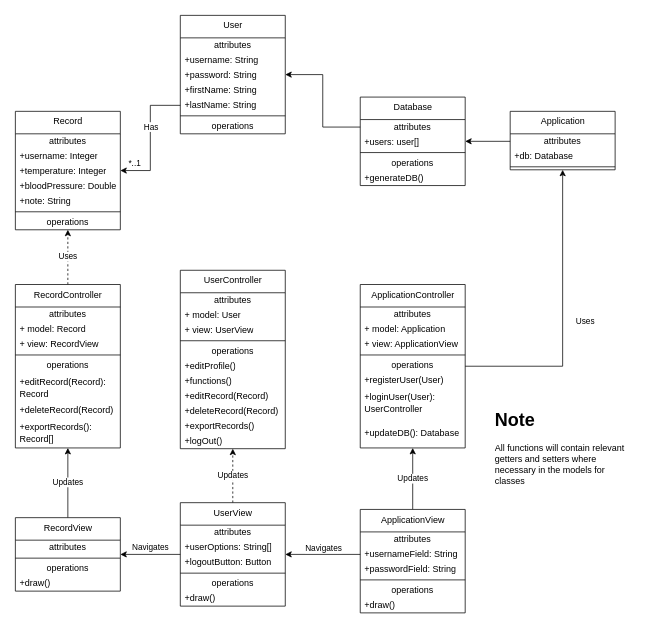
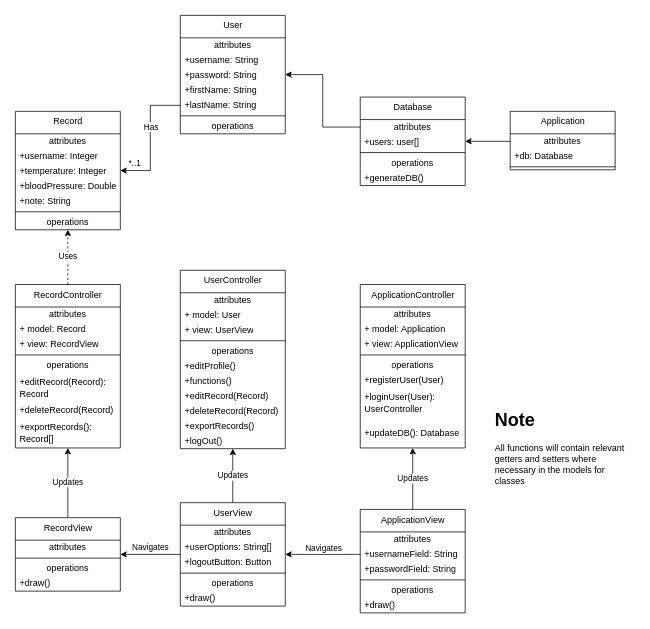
  <mxCell id="0" />
  <mxCell id="1" parent="0" />
  <mxCell id="2" value="User" style="swimlane;fontStyle=0;align=center;verticalAlign=top;childLayout=stackLayout;horizontal=1;startSize=30;horizontalStack=0;resizeParent=1;resizeParentMax=0;resizeLast=0;collapsible=0;marginBottom=0;html=1;" parent="1" vertex="1"><mxGeometry x="240" y="20" width="140" height="158" as="geometry" /></mxCell>
  <mxCell id="3" value="attributes" style="text;html=1;strokeColor=none;fillColor=none;align=center;verticalAlign=middle;spacingLeft=4;spacingRight=4;overflow=hidden;rotatable=0;points=[[0,0.5],[1,0.5]];portConstraint=eastwest;" parent="2" vertex="1"><mxGeometry y="30" width="140" height="20" as="geometry" /></mxCell>
  <mxCell id="4" value="+username: String" style="text;html=1;strokeColor=none;fillColor=none;align=left;verticalAlign=middle;spacingLeft=4;spacingRight=4;overflow=hidden;rotatable=0;points=[[0,0.5],[1,0.5]];portConstraint=eastwest;" parent="2" vertex="1"><mxGeometry y="50" width="140" height="20" as="geometry" /></mxCell>
  <mxCell id="5" value="+password: String" style="text;html=1;strokeColor=none;fillColor=none;align=left;verticalAlign=middle;spacingLeft=4;spacingRight=4;overflow=hidden;rotatable=0;points=[[0,0.5],[1,0.5]];portConstraint=eastwest;" parent="2" vertex="1"><mxGeometry y="70" width="140" height="20" as="geometry" /></mxCell>
  <mxCell id="6" value="+firstName: String" style="text;html=1;strokeColor=none;fillColor=none;align=left;verticalAlign=middle;spacingLeft=4;spacingRight=4;overflow=hidden;rotatable=0;points=[[0,0.5],[1,0.5]];portConstraint=eastwest;" parent="2" vertex="1"><mxGeometry y="90" width="140" height="20" as="geometry" /></mxCell>
  <mxCell id="7" value="+lastName: String" style="text;html=1;strokeColor=none;fillColor=none;align=left;verticalAlign=middle;spacingLeft=4;spacingRight=4;overflow=hidden;rotatable=0;points=[[0,0.5],[1,0.5]];portConstraint=eastwest;" parent="2" vertex="1"><mxGeometry y="110" width="140" height="20" as="geometry" /></mxCell>
  <mxCell id="8" value="" style="line;strokeWidth=1;fillColor=none;align=left;verticalAlign=middle;spacingTop=-1;spacingLeft=3;spacingRight=3;rotatable=0;labelPosition=right;points=[];portConstraint=eastwest;" parent="2" vertex="1"><mxGeometry y="130" width="140" height="8" as="geometry" /></mxCell>
  <mxCell id="9" value="operations" style="text;html=1;strokeColor=none;fillColor=none;align=center;verticalAlign=middle;spacingLeft=4;spacingRight=4;overflow=hidden;rotatable=0;points=[[0,0.5],[1,0.5]];portConstraint=eastwest;" parent="2" vertex="1"><mxGeometry y="138" width="140" height="20" as="geometry" /></mxCell>
  <mxCell id="10" value="Record" style="swimlane;fontStyle=0;align=center;verticalAlign=top;childLayout=stackLayout;horizontal=1;startSize=30;horizontalStack=0;resizeParent=1;resizeParentMax=0;resizeLast=0;collapsible=0;marginBottom=0;html=1;" parent="1" vertex="1"><mxGeometry x="20" y="148" width="140" height="158" as="geometry" /></mxCell>
  <mxCell id="11" value="attributes" style="text;html=1;strokeColor=none;fillColor=none;align=center;verticalAlign=middle;spacingLeft=4;spacingRight=4;overflow=hidden;rotatable=0;points=[[0,0.5],[1,0.5]];portConstraint=eastwest;" parent="10" vertex="1"><mxGeometry y="30" width="140" height="20" as="geometry" /></mxCell>
  <mxCell id="12" value="+username: Integer" style="text;html=1;strokeColor=none;fillColor=none;align=left;verticalAlign=middle;spacingLeft=4;spacingRight=4;overflow=hidden;rotatable=0;points=[[0,0.5],[1,0.5]];portConstraint=eastwest;" parent="10" vertex="1"><mxGeometry y="50" width="140" height="20" as="geometry" /></mxCell>
  <mxCell id="13" value="+temperature: Integer" style="text;html=1;strokeColor=none;fillColor=none;align=left;verticalAlign=middle;spacingLeft=4;spacingRight=4;overflow=hidden;rotatable=0;points=[[0,0.5],[1,0.5]];portConstraint=eastwest;" parent="10" vertex="1"><mxGeometry y="70" width="140" height="20" as="geometry" /></mxCell>
  <mxCell id="14" value="+bloodPressure: Double" style="text;html=1;strokeColor=none;fillColor=none;align=left;verticalAlign=middle;spacingLeft=4;spacingRight=4;overflow=hidden;rotatable=0;points=[[0,0.5],[1,0.5]];portConstraint=eastwest;" parent="10" vertex="1"><mxGeometry y="90" width="140" height="20" as="geometry" /></mxCell>
  <mxCell id="15" value="+note: String" style="text;html=1;strokeColor=none;fillColor=none;align=left;verticalAlign=middle;spacingLeft=4;spacingRight=4;overflow=hidden;rotatable=0;points=[[0,0.5],[1,0.5]];portConstraint=eastwest;" parent="10" vertex="1"><mxGeometry y="110" width="140" height="20" as="geometry" /></mxCell>
  <mxCell id="16" value="" style="line;strokeWidth=1;fillColor=none;align=left;verticalAlign=middle;spacingTop=-1;spacingLeft=3;spacingRight=3;rotatable=0;labelPosition=right;points=[];portConstraint=eastwest;" parent="10" vertex="1"><mxGeometry y="130" width="140" height="8" as="geometry" /></mxCell>
  <mxCell id="17" value="operations" style="text;html=1;strokeColor=none;fillColor=none;align=center;verticalAlign=middle;spacingLeft=4;spacingRight=4;overflow=hidden;rotatable=0;points=[[0,0.5],[1,0.5]];portConstraint=eastwest;" parent="10" vertex="1"><mxGeometry y="138" width="140" height="20" as="geometry" /></mxCell>
  <mxCell id="18" style="edgeStyle=orthogonalEdgeStyle;rounded=0;orthogonalLoop=1;jettySize=auto;html=1;" parent="1" source="7" target="10" edge="1"><mxGeometry relative="1" as="geometry" /></mxCell>
  <mxCell id="19" value="Has" style="edgeLabel;html=1;align=center;verticalAlign=middle;resizable=0;points=[];" parent="18" vertex="1" connectable="0"><mxGeometry x="-0.071" relative="1" as="geometry"><mxPoint y="-10" as="offset" /></mxGeometry></mxCell>
  <mxCell id="20" value="*..1" style="edgeLabel;html=1;align=center;verticalAlign=middle;resizable=0;points=[];" parent="18" vertex="1" connectable="0"><mxGeometry x="0.781" y="-1" relative="1" as="geometry"><mxPoint y="-9" as="offset" /></mxGeometry></mxCell>
  <mxCell id="21" value="Application" style="swimlane;fontStyle=0;align=center;verticalAlign=top;childLayout=stackLayout;horizontal=1;startSize=30;horizontalStack=0;resizeParent=1;resizeParentMax=0;resizeLast=0;collapsible=0;marginBottom=0;html=1;" parent="1" vertex="1"><mxGeometry x="680" y="148" width="140" height="78" as="geometry" /></mxCell>
  <mxCell id="22" value="attributes" style="text;html=1;strokeColor=none;fillColor=none;align=center;verticalAlign=middle;spacingLeft=4;spacingRight=4;overflow=hidden;rotatable=0;points=[[0,0.5],[1,0.5]];portConstraint=eastwest;" parent="21" vertex="1"><mxGeometry y="30" width="140" height="20" as="geometry" /></mxCell>
  <mxCell id="23" value="+db: Database" style="text;html=1;strokeColor=none;fillColor=none;align=left;verticalAlign=middle;spacingLeft=4;spacingRight=4;overflow=hidden;rotatable=0;points=[[0,0.5],[1,0.5]];portConstraint=eastwest;" parent="21" vertex="1"><mxGeometry y="50" width="140" height="20" as="geometry" /></mxCell>
  <mxCell id="24" value="" style="line;strokeWidth=1;fillColor=none;align=left;verticalAlign=middle;spacingTop=-1;spacingLeft=3;spacingRight=3;rotatable=0;labelPosition=right;points=[];portConstraint=eastwest;" parent="21" vertex="1"><mxGeometry y="70" width="140" height="8" as="geometry" /></mxCell>
  <mxCell id="25" value="Database" style="swimlane;fontStyle=0;align=center;verticalAlign=top;childLayout=stackLayout;horizontal=1;startSize=30;horizontalStack=0;resizeParent=1;resizeParentMax=0;resizeLast=0;collapsible=0;marginBottom=0;html=1;" vertex="1" parent="1"><mxGeometry x="480" y="129" width="140" height="118" as="geometry" /></mxCell>
  <mxCell id="26" value="attributes" style="text;html=1;strokeColor=none;fillColor=none;align=center;verticalAlign=middle;spacingLeft=4;spacingRight=4;overflow=hidden;rotatable=0;points=[[0,0.5],[1,0.5]];portConstraint=eastwest;" vertex="1" parent="25"><mxGeometry y="30" width="140" height="20" as="geometry" /></mxCell>
  <mxCell id="27" value="+users: user[]" style="text;html=1;strokeColor=none;fillColor=none;align=left;verticalAlign=middle;spacingLeft=4;spacingRight=4;overflow=hidden;rotatable=0;points=[[0,0.5],[1,0.5]];portConstraint=eastwest;" vertex="1" parent="25"><mxGeometry y="50" width="140" height="20" as="geometry" /></mxCell>
  <mxCell id="28" value="" style="line;strokeWidth=1;fillColor=none;align=left;verticalAlign=middle;spacingTop=-1;spacingLeft=3;spacingRight=3;rotatable=0;labelPosition=right;points=[];portConstraint=eastwest;" vertex="1" parent="25"><mxGeometry y="70" width="140" height="8" as="geometry" /></mxCell>
  <mxCell id="29" value="operations" style="text;html=1;strokeColor=none;fillColor=none;align=center;verticalAlign=middle;spacingLeft=4;spacingRight=4;overflow=hidden;rotatable=0;points=[[0,0.5],[1,0.5]];portConstraint=eastwest;" vertex="1" parent="25"><mxGeometry y="78" width="140" height="20" as="geometry" /></mxCell>
  <mxCell id="30" value="+generateDB()" style="text;html=1;strokeColor=none;fillColor=none;align=left;verticalAlign=middle;spacingLeft=4;spacingRight=4;overflow=hidden;rotatable=0;points=[[0,0.5],[1,0.5]];portConstraint=eastwest;" vertex="1" parent="25"><mxGeometry y="98" width="140" height="20" as="geometry" /></mxCell>
  <mxCell id="31" style="edgeStyle=orthogonalEdgeStyle;rounded=0;orthogonalLoop=1;jettySize=auto;html=1;" edge="1" parent="1" source="26" target="2"><mxGeometry relative="1" as="geometry" /></mxCell>
  <mxCell id="32" value="&lt;h1&gt;Note&lt;/h1&gt;&lt;p&gt;All functions will contain relevant getters and setters where necessary in the models for classes&lt;/p&gt;" style="text;html=1;strokeColor=none;fillColor=none;spacing=5;spacingTop=-20;whiteSpace=wrap;overflow=hidden;rounded=0;" vertex="1" parent="1"><mxGeometry x="655" y="540" width="190" height="120" as="geometry" /></mxCell>
- <mxCell id="33" value="Uses" style="edgeStyle=orthogonalEdgeStyle;rounded=0;orthogonalLoop=1;jettySize=auto;html=1;" edge="1" parent="1" source="34" target="21"><mxGeometry x="-0.032" y="-30" relative="1" as="geometry"><mxPoint as="offset" /></mxGeometry></mxCell>
  <mxCell id="34" value="ApplicationController" style="swimlane;fontStyle=0;align=center;verticalAlign=top;childLayout=stackLayout;horizontal=1;startSize=30;horizontalStack=0;resizeParent=1;resizeParentMax=0;resizeLast=0;collapsible=0;marginBottom=0;html=1;" vertex="1" parent="1"><mxGeometry x="480" y="379" width="140" height="218" as="geometry" /></mxCell>
  <mxCell id="35" value="attributes" style="text;html=1;strokeColor=none;fillColor=none;align=center;verticalAlign=middle;spacingLeft=4;spacingRight=4;overflow=hidden;rotatable=0;points=[[0,0.5],[1,0.5]];portConstraint=eastwest;" vertex="1" parent="34"><mxGeometry y="30" width="140" height="20" as="geometry" /></mxCell>
  <mxCell id="36" value="+ model: Application" style="text;html=1;strokeColor=none;fillColor=none;align=left;verticalAlign=middle;spacingLeft=4;spacingRight=4;overflow=hidden;rotatable=0;points=[[0,0.5],[1,0.5]];portConstraint=eastwest;" vertex="1" parent="34"><mxGeometry y="50" width="140" height="20" as="geometry" /></mxCell>
  <mxCell id="37" value="+ view: ApplicationView" style="text;html=1;strokeColor=none;fillColor=none;align=left;verticalAlign=middle;spacingLeft=4;spacingRight=4;overflow=hidden;rotatable=0;points=[[0,0.5],[1,0.5]];portConstraint=eastwest;" vertex="1" parent="34"><mxGeometry y="70" width="140" height="20" as="geometry" /></mxCell>
  <mxCell id="38" value="" style="line;strokeWidth=1;fillColor=none;align=left;verticalAlign=middle;spacingTop=-1;spacingLeft=3;spacingRight=3;rotatable=0;labelPosition=right;points=[];portConstraint=eastwest;" vertex="1" parent="34"><mxGeometry y="90" width="140" height="8" as="geometry" /></mxCell>
  <mxCell id="39" value="operations" style="text;html=1;strokeColor=none;fillColor=none;align=center;verticalAlign=middle;spacingLeft=4;spacingRight=4;overflow=hidden;rotatable=0;points=[[0,0.5],[1,0.5]];portConstraint=eastwest;" vertex="1" parent="34"><mxGeometry y="98" width="140" height="20" as="geometry" /></mxCell>
  <mxCell id="40" value="+registerUser(User)" style="text;html=1;strokeColor=none;fillColor=none;align=left;verticalAlign=middle;spacingLeft=4;spacingRight=4;overflow=hidden;rotatable=0;points=[[0,0.5],[1,0.5]];portConstraint=eastwest;" vertex="1" parent="34"><mxGeometry y="118" width="140" height="20" as="geometry" /></mxCell>
  <mxCell id="41" value="+loginUser(User):&lt;br&gt;UserController" style="text;html=1;strokeColor=none;fillColor=none;align=left;verticalAlign=middle;spacingLeft=4;spacingRight=4;overflow=hidden;rotatable=0;points=[[0,0.5],[1,0.5]];portConstraint=eastwest;" vertex="1" parent="34"><mxGeometry y="138" width="140" height="40" as="geometry" /></mxCell>
  <mxCell id="42" value="+updateDB(): Database" style="text;html=1;strokeColor=none;fillColor=none;align=left;verticalAlign=middle;spacingLeft=4;spacingRight=4;overflow=hidden;rotatable=0;points=[[0,0.5],[1,0.5]];portConstraint=eastwest;" vertex="1" parent="34"><mxGeometry y="178" width="140" height="40" as="geometry" /></mxCell>
  <mxCell id="43" value="Updates" style="edgeStyle=orthogonalEdgeStyle;rounded=0;orthogonalLoop=1;jettySize=auto;html=1;" edge="1" parent="1" source="44" target="34"><mxGeometry relative="1" as="geometry" /></mxCell>
  <mxCell id="44" value="ApplicationView" style="swimlane;fontStyle=0;align=center;verticalAlign=top;childLayout=stackLayout;horizontal=1;startSize=30;horizontalStack=0;resizeParent=1;resizeParentMax=0;resizeLast=0;collapsible=0;marginBottom=0;html=1;" vertex="1" parent="1"><mxGeometry x="480" y="679" width="140" height="138" as="geometry" /></mxCell>
  <mxCell id="45" value="attributes" style="text;html=1;strokeColor=none;fillColor=none;align=center;verticalAlign=middle;spacingLeft=4;spacingRight=4;overflow=hidden;rotatable=0;points=[[0,0.5],[1,0.5]];portConstraint=eastwest;" vertex="1" parent="44"><mxGeometry y="30" width="140" height="20" as="geometry" /></mxCell>
  <mxCell id="46" value="+usernameField: String" style="text;html=1;strokeColor=none;fillColor=none;align=left;verticalAlign=middle;spacingLeft=4;spacingRight=4;overflow=hidden;rotatable=0;points=[[0,0.5],[1,0.5]];portConstraint=eastwest;" vertex="1" parent="44"><mxGeometry y="50" width="140" height="20" as="geometry" /></mxCell>
  <mxCell id="47" value="+passwordField: String" style="text;html=1;strokeColor=none;fillColor=none;align=left;verticalAlign=middle;spacingLeft=4;spacingRight=4;overflow=hidden;rotatable=0;points=[[0,0.5],[1,0.5]];portConstraint=eastwest;" vertex="1" parent="44"><mxGeometry y="70" width="140" height="20" as="geometry" /></mxCell>
  <mxCell id="48" value="" style="line;strokeWidth=1;fillColor=none;align=left;verticalAlign=middle;spacingTop=-1;spacingLeft=3;spacingRight=3;rotatable=0;labelPosition=right;points=[];portConstraint=eastwest;" vertex="1" parent="44"><mxGeometry y="90" width="140" height="8" as="geometry" /></mxCell>
  <mxCell id="49" value="operations" style="text;html=1;strokeColor=none;fillColor=none;align=center;verticalAlign=middle;spacingLeft=4;spacingRight=4;overflow=hidden;rotatable=0;points=[[0,0.5],[1,0.5]];portConstraint=eastwest;" vertex="1" parent="44"><mxGeometry y="98" width="140" height="20" as="geometry" /></mxCell>
  <mxCell id="50" value="+draw()" style="text;html=1;strokeColor=none;fillColor=none;align=left;verticalAlign=middle;spacingLeft=4;spacingRight=4;overflow=hidden;rotatable=0;points=[[0,0.5],[1,0.5]];portConstraint=eastwest;" vertex="1" parent="44"><mxGeometry y="118" width="140" height="20" as="geometry" /></mxCell>
  <mxCell id="51" style="edgeStyle=orthogonalEdgeStyle;rounded=0;orthogonalLoop=1;jettySize=auto;html=1;" edge="1" parent="1" source="22" target="25"><mxGeometry relative="1" as="geometry" /></mxCell>
  <mxCell id="52" value="UserController" style="swimlane;fontStyle=0;align=center;verticalAlign=top;childLayout=stackLayout;horizontal=1;startSize=30;horizontalStack=0;resizeParent=1;resizeParentMax=0;resizeLast=0;collapsible=0;marginBottom=0;html=1;" vertex="1" parent="1"><mxGeometry x="240" y="360" width="140" height="238" as="geometry" /></mxCell>
  <mxCell id="53" value="attributes" style="text;html=1;strokeColor=none;fillColor=none;align=center;verticalAlign=middle;spacingLeft=4;spacingRight=4;overflow=hidden;rotatable=0;points=[[0,0.5],[1,0.5]];portConstraint=eastwest;" vertex="1" parent="52"><mxGeometry y="30" width="140" height="20" as="geometry" /></mxCell>
  <mxCell id="54" value="+ model: User" style="text;html=1;strokeColor=none;fillColor=none;align=left;verticalAlign=middle;spacingLeft=4;spacingRight=4;overflow=hidden;rotatable=0;points=[[0,0.5],[1,0.5]];portConstraint=eastwest;" vertex="1" parent="52"><mxGeometry y="50" width="140" height="20" as="geometry" /></mxCell>
  <mxCell id="55" value="+ view: UserView" style="text;html=1;strokeColor=none;fillColor=none;align=left;verticalAlign=middle;spacingLeft=4;spacingRight=4;overflow=hidden;rotatable=0;points=[[0,0.5],[1,0.5]];portConstraint=eastwest;" vertex="1" parent="52"><mxGeometry y="70" width="140" height="20" as="geometry" /></mxCell>
  <mxCell id="56" value="" style="line;strokeWidth=1;fillColor=none;align=left;verticalAlign=middle;spacingTop=-1;spacingLeft=3;spacingRight=3;rotatable=0;labelPosition=right;points=[];portConstraint=eastwest;" vertex="1" parent="52"><mxGeometry y="90" width="140" height="8" as="geometry" /></mxCell>
  <mxCell id="57" value="operations" style="text;html=1;strokeColor=none;fillColor=none;align=center;verticalAlign=middle;spacingLeft=4;spacingRight=4;overflow=hidden;rotatable=0;points=[[0,0.5],[1,0.5]];portConstraint=eastwest;" vertex="1" parent="52"><mxGeometry y="98" width="140" height="20" as="geometry" /></mxCell>
  <mxCell id="58" value="+editProfile()" style="text;html=1;strokeColor=none;fillColor=none;align=left;verticalAlign=middle;spacingLeft=4;spacingRight=4;overflow=hidden;rotatable=0;points=[[0,0.5],[1,0.5]];portConstraint=eastwest;" vertex="1" parent="52"><mxGeometry y="118" width="140" height="20" as="geometry" /></mxCell>
  <mxCell id="59" value="+functions()" style="text;html=1;strokeColor=none;fillColor=none;align=left;verticalAlign=middle;spacingLeft=4;spacingRight=4;overflow=hidden;rotatable=0;points=[[0,0.5],[1,0.5]];portConstraint=eastwest;" vertex="1" parent="52"><mxGeometry y="138" width="140" height="20" as="geometry" /></mxCell>
  <mxCell id="60" value="+editRecord(Record)" style="text;html=1;strokeColor=none;fillColor=none;align=left;verticalAlign=middle;spacingLeft=4;spacingRight=4;overflow=hidden;rotatable=0;points=[[0,0.5],[1,0.5]];portConstraint=eastwest;" vertex="1" parent="52"><mxGeometry y="158" width="140" height="20" as="geometry" /></mxCell>
  <mxCell id="61" value="+deleteRecord(Record)" style="text;html=1;strokeColor=none;fillColor=none;align=left;verticalAlign=middle;spacingLeft=4;spacingRight=4;overflow=hidden;rotatable=0;points=[[0,0.5],[1,0.5]];portConstraint=eastwest;" vertex="1" parent="52"><mxGeometry y="178" width="140" height="20" as="geometry" /></mxCell>
  <mxCell id="62" value="+exportRecords()" style="text;html=1;strokeColor=none;fillColor=none;align=left;verticalAlign=middle;spacingLeft=4;spacingRight=4;overflow=hidden;rotatable=0;points=[[0,0.5],[1,0.5]];portConstraint=eastwest;" vertex="1" parent="52"><mxGeometry y="198" width="140" height="20" as="geometry" /></mxCell>
  <mxCell id="63" value="+logOut()" style="text;html=1;strokeColor=none;fillColor=none;align=left;verticalAlign=middle;spacingLeft=4;spacingRight=4;overflow=hidden;rotatable=0;points=[[0,0.5],[1,0.5]];portConstraint=eastwest;" vertex="1" parent="52"><mxGeometry y="218" width="140" height="20" as="geometry" /></mxCell>
  <mxCell id="64" value="Navigates" style="edgeStyle=orthogonalEdgeStyle;rounded=0;orthogonalLoop=1;jettySize=auto;html=1;" edge="1" parent="1" source="66" target="84"><mxGeometry y="-9" relative="1" as="geometry"><mxPoint as="offset" /></mxGeometry></mxCell>
- <mxCell id="65" value="Updates&lt;br&gt;" style="edgeStyle=orthogonalEdgeStyle;rounded=0;orthogonalLoop=1;jettySize=auto;html=1;dashed=1;" edge="1" parent="1" source="66" target="52"><mxGeometry relative="1" as="geometry" /></mxCell>
+ <mxCell id="65" value="Updates&lt;br&gt;" style="edgeStyle=orthogonalEdgeStyle;rounded=0;orthogonalLoop=1;jettySize=auto;html=1;" edge="1" parent="1" source="66" target="52"><mxGeometry relative="1" as="geometry" /></mxCell>
  <mxCell id="66" value="UserView" style="swimlane;fontStyle=0;align=center;verticalAlign=top;childLayout=stackLayout;horizontal=1;startSize=30;horizontalStack=0;resizeParent=1;resizeParentMax=0;resizeLast=0;collapsible=0;marginBottom=0;html=1;" vertex="1" parent="1"><mxGeometry x="240" y="670" width="140" height="138" as="geometry" /></mxCell>
  <mxCell id="67" value="attributes" style="text;html=1;strokeColor=none;fillColor=none;align=center;verticalAlign=middle;spacingLeft=4;spacingRight=4;overflow=hidden;rotatable=0;points=[[0,0.5],[1,0.5]];portConstraint=eastwest;" vertex="1" parent="66"><mxGeometry y="30" width="140" height="20" as="geometry" /></mxCell>
  <mxCell id="68" value="+userOptions: String[]" style="text;html=1;strokeColor=none;fillColor=none;align=left;verticalAlign=middle;spacingLeft=4;spacingRight=4;overflow=hidden;rotatable=0;points=[[0,0.5],[1,0.5]];portConstraint=eastwest;" vertex="1" parent="66"><mxGeometry y="50" width="140" height="20" as="geometry" /></mxCell>
  <mxCell id="69" value="+logoutButton: Button" style="text;html=1;strokeColor=none;fillColor=none;align=left;verticalAlign=middle;spacingLeft=4;spacingRight=4;overflow=hidden;rotatable=0;points=[[0,0.5],[1,0.5]];portConstraint=eastwest;" vertex="1" parent="66"><mxGeometry y="70" width="140" height="20" as="geometry" /></mxCell>
  <mxCell id="70" value="" style="line;strokeWidth=1;fillColor=none;align=left;verticalAlign=middle;spacingTop=-1;spacingLeft=3;spacingRight=3;rotatable=0;labelPosition=right;points=[];portConstraint=eastwest;" vertex="1" parent="66"><mxGeometry y="90" width="140" height="8" as="geometry" /></mxCell>
  <mxCell id="71" value="operations" style="text;html=1;strokeColor=none;fillColor=none;align=center;verticalAlign=middle;spacingLeft=4;spacingRight=4;overflow=hidden;rotatable=0;points=[[0,0.5],[1,0.5]];portConstraint=eastwest;" vertex="1" parent="66"><mxGeometry y="98" width="140" height="20" as="geometry" /></mxCell>
  <mxCell id="72" value="+draw()" style="text;html=1;strokeColor=none;fillColor=none;align=left;verticalAlign=middle;spacingLeft=4;spacingRight=4;overflow=hidden;rotatable=0;points=[[0,0.5],[1,0.5]];portConstraint=eastwest;" vertex="1" parent="66"><mxGeometry y="118" width="140" height="20" as="geometry" /></mxCell>
  <mxCell id="73" value="Uses" style="edgeStyle=orthogonalEdgeStyle;rounded=0;orthogonalLoop=1;jettySize=auto;html=1;dashed=1;" edge="1" parent="1" source="74" target="10"><mxGeometry relative="1" as="geometry" /></mxCell>
  <mxCell id="74" value="RecordController" style="swimlane;fontStyle=0;align=center;verticalAlign=top;childLayout=stackLayout;horizontal=1;startSize=30;horizontalStack=0;resizeParent=1;resizeParentMax=0;resizeLast=0;collapsible=0;marginBottom=0;html=1;" vertex="1" parent="1"><mxGeometry x="20" y="379" width="140" height="218" as="geometry" /></mxCell>
  <mxCell id="75" value="attributes" style="text;html=1;strokeColor=none;fillColor=none;align=center;verticalAlign=middle;spacingLeft=4;spacingRight=4;overflow=hidden;rotatable=0;points=[[0,0.5],[1,0.5]];portConstraint=eastwest;" vertex="1" parent="74"><mxGeometry y="30" width="140" height="20" as="geometry" /></mxCell>
  <mxCell id="76" value="+ model: Record" style="text;html=1;strokeColor=none;fillColor=none;align=left;verticalAlign=middle;spacingLeft=4;spacingRight=4;overflow=hidden;rotatable=0;points=[[0,0.5],[1,0.5]];portConstraint=eastwest;" vertex="1" parent="74"><mxGeometry y="50" width="140" height="20" as="geometry" /></mxCell>
  <mxCell id="77" value="+ view: RecordView" style="text;html=1;strokeColor=none;fillColor=none;align=left;verticalAlign=middle;spacingLeft=4;spacingRight=4;overflow=hidden;rotatable=0;points=[[0,0.5],[1,0.5]];portConstraint=eastwest;" vertex="1" parent="74"><mxGeometry y="70" width="140" height="20" as="geometry" /></mxCell>
  <mxCell id="78" value="" style="line;strokeWidth=1;fillColor=none;align=left;verticalAlign=middle;spacingTop=-1;spacingLeft=3;spacingRight=3;rotatable=0;labelPosition=right;points=[];portConstraint=eastwest;" vertex="1" parent="74"><mxGeometry y="90" width="140" height="8" as="geometry" /></mxCell>
  <mxCell id="79" value="operations" style="text;html=1;strokeColor=none;fillColor=none;align=center;verticalAlign=middle;spacingLeft=4;spacingRight=4;overflow=hidden;rotatable=0;points=[[0,0.5],[1,0.5]];portConstraint=eastwest;" vertex="1" parent="74"><mxGeometry y="98" width="140" height="20" as="geometry" /></mxCell>
  <mxCell id="80" value="+editRecord(Record):&lt;br&gt;Record" style="text;html=1;strokeColor=none;fillColor=none;align=left;verticalAlign=middle;spacingLeft=4;spacingRight=4;overflow=hidden;rotatable=0;points=[[0,0.5],[1,0.5]];portConstraint=eastwest;" vertex="1" parent="74"><mxGeometry y="118" width="140" height="40" as="geometry" /></mxCell>
  <mxCell id="81" value="+deleteRecord(Record)" style="text;html=1;strokeColor=none;fillColor=none;align=left;verticalAlign=middle;spacingLeft=4;spacingRight=4;overflow=hidden;rotatable=0;points=[[0,0.5],[1,0.5]];portConstraint=eastwest;" vertex="1" parent="74"><mxGeometry y="158" width="140" height="20" as="geometry" /></mxCell>
  <mxCell id="82" value="+exportRecords():&amp;nbsp;&lt;br&gt;Record[]" style="text;html=1;strokeColor=none;fillColor=none;align=left;verticalAlign=middle;spacingLeft=4;spacingRight=4;overflow=hidden;rotatable=0;points=[[0,0.5],[1,0.5]];portConstraint=eastwest;" vertex="1" parent="74"><mxGeometry y="178" width="140" height="40" as="geometry" /></mxCell>
  <mxCell id="83" value="Updates" style="edgeStyle=orthogonalEdgeStyle;rounded=0;orthogonalLoop=1;jettySize=auto;html=1;" edge="1" parent="1" source="84" target="74"><mxGeometry relative="1" as="geometry" /></mxCell>
  <mxCell id="84" value="RecordView" style="swimlane;fontStyle=0;align=center;verticalAlign=top;childLayout=stackLayout;horizontal=1;startSize=30;horizontalStack=0;resizeParent=1;resizeParentMax=0;resizeLast=0;collapsible=0;marginBottom=0;html=1;" vertex="1" parent="1"><mxGeometry x="20" y="690" width="140" height="98" as="geometry" /></mxCell>
  <mxCell id="85" value="attributes" style="text;html=1;strokeColor=none;fillColor=none;align=center;verticalAlign=middle;spacingLeft=4;spacingRight=4;overflow=hidden;rotatable=0;points=[[0,0.5],[1,0.5]];portConstraint=eastwest;" vertex="1" parent="84"><mxGeometry y="30" width="140" height="20" as="geometry" /></mxCell>
  <mxCell id="86" value="" style="line;strokeWidth=1;fillColor=none;align=left;verticalAlign=middle;spacingTop=-1;spacingLeft=3;spacingRight=3;rotatable=0;labelPosition=right;points=[];portConstraint=eastwest;" vertex="1" parent="84"><mxGeometry y="50" width="140" height="8" as="geometry" /></mxCell>
  <mxCell id="87" value="operations" style="text;html=1;strokeColor=none;fillColor=none;align=center;verticalAlign=middle;spacingLeft=4;spacingRight=4;overflow=hidden;rotatable=0;points=[[0,0.5],[1,0.5]];portConstraint=eastwest;" vertex="1" parent="84"><mxGeometry y="58" width="140" height="20" as="geometry" /></mxCell>
  <mxCell id="88" value="+draw()" style="text;html=1;strokeColor=none;fillColor=none;align=left;verticalAlign=middle;spacingLeft=4;spacingRight=4;overflow=hidden;rotatable=0;points=[[0,0.5],[1,0.5]];portConstraint=eastwest;" vertex="1" parent="84"><mxGeometry y="78" width="140" height="20" as="geometry" /></mxCell>
  <mxCell id="89" style="edgeStyle=orthogonalEdgeStyle;rounded=0;orthogonalLoop=1;jettySize=auto;html=1;" edge="1" parent="1" source="46" target="66"><mxGeometry relative="1" as="geometry" /></mxCell>
  <mxCell id="90" value="Navigates" style="edgeLabel;html=1;align=center;verticalAlign=middle;resizable=0;points=[];" vertex="1" connectable="0" parent="89"><mxGeometry x="0.14" y="-1" relative="1" as="geometry"><mxPoint x="7" y="-8" as="offset" /></mxGeometry></mxCell>
